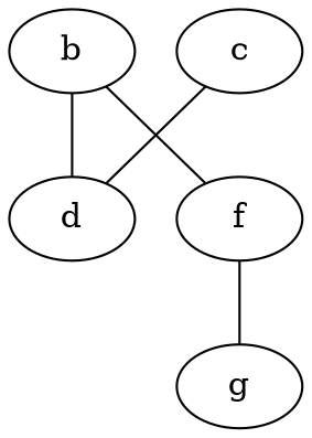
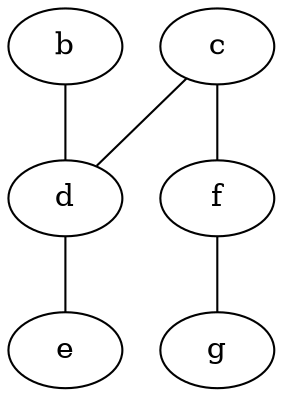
  graph {
    b
    d
    c
    f
+   e
    g
    b -- d
+   d -- e
    c -- d
-   b -- f
+   c -- f
    f -- g
  }
